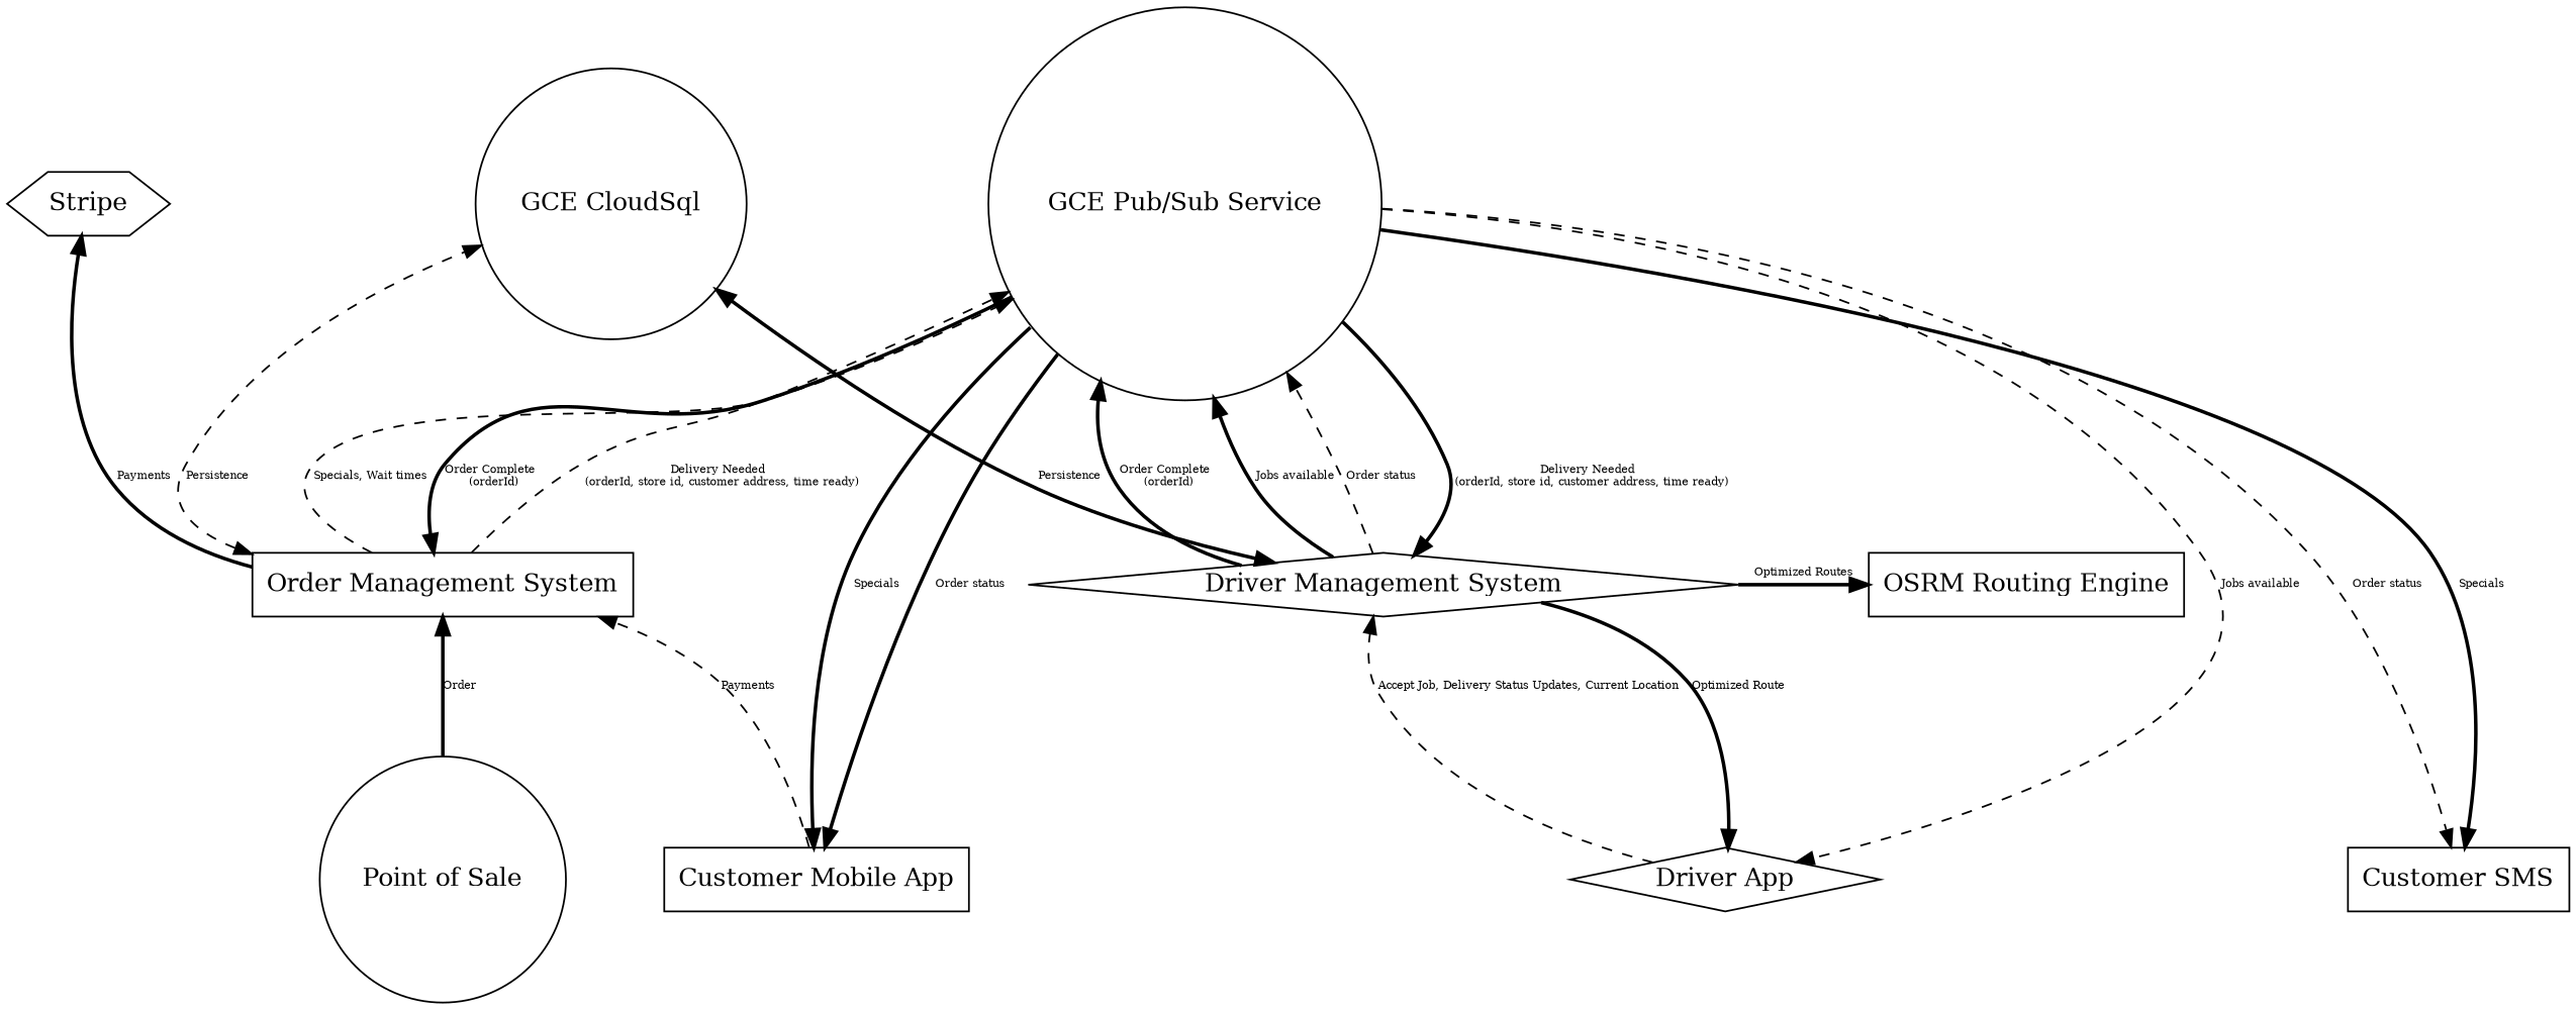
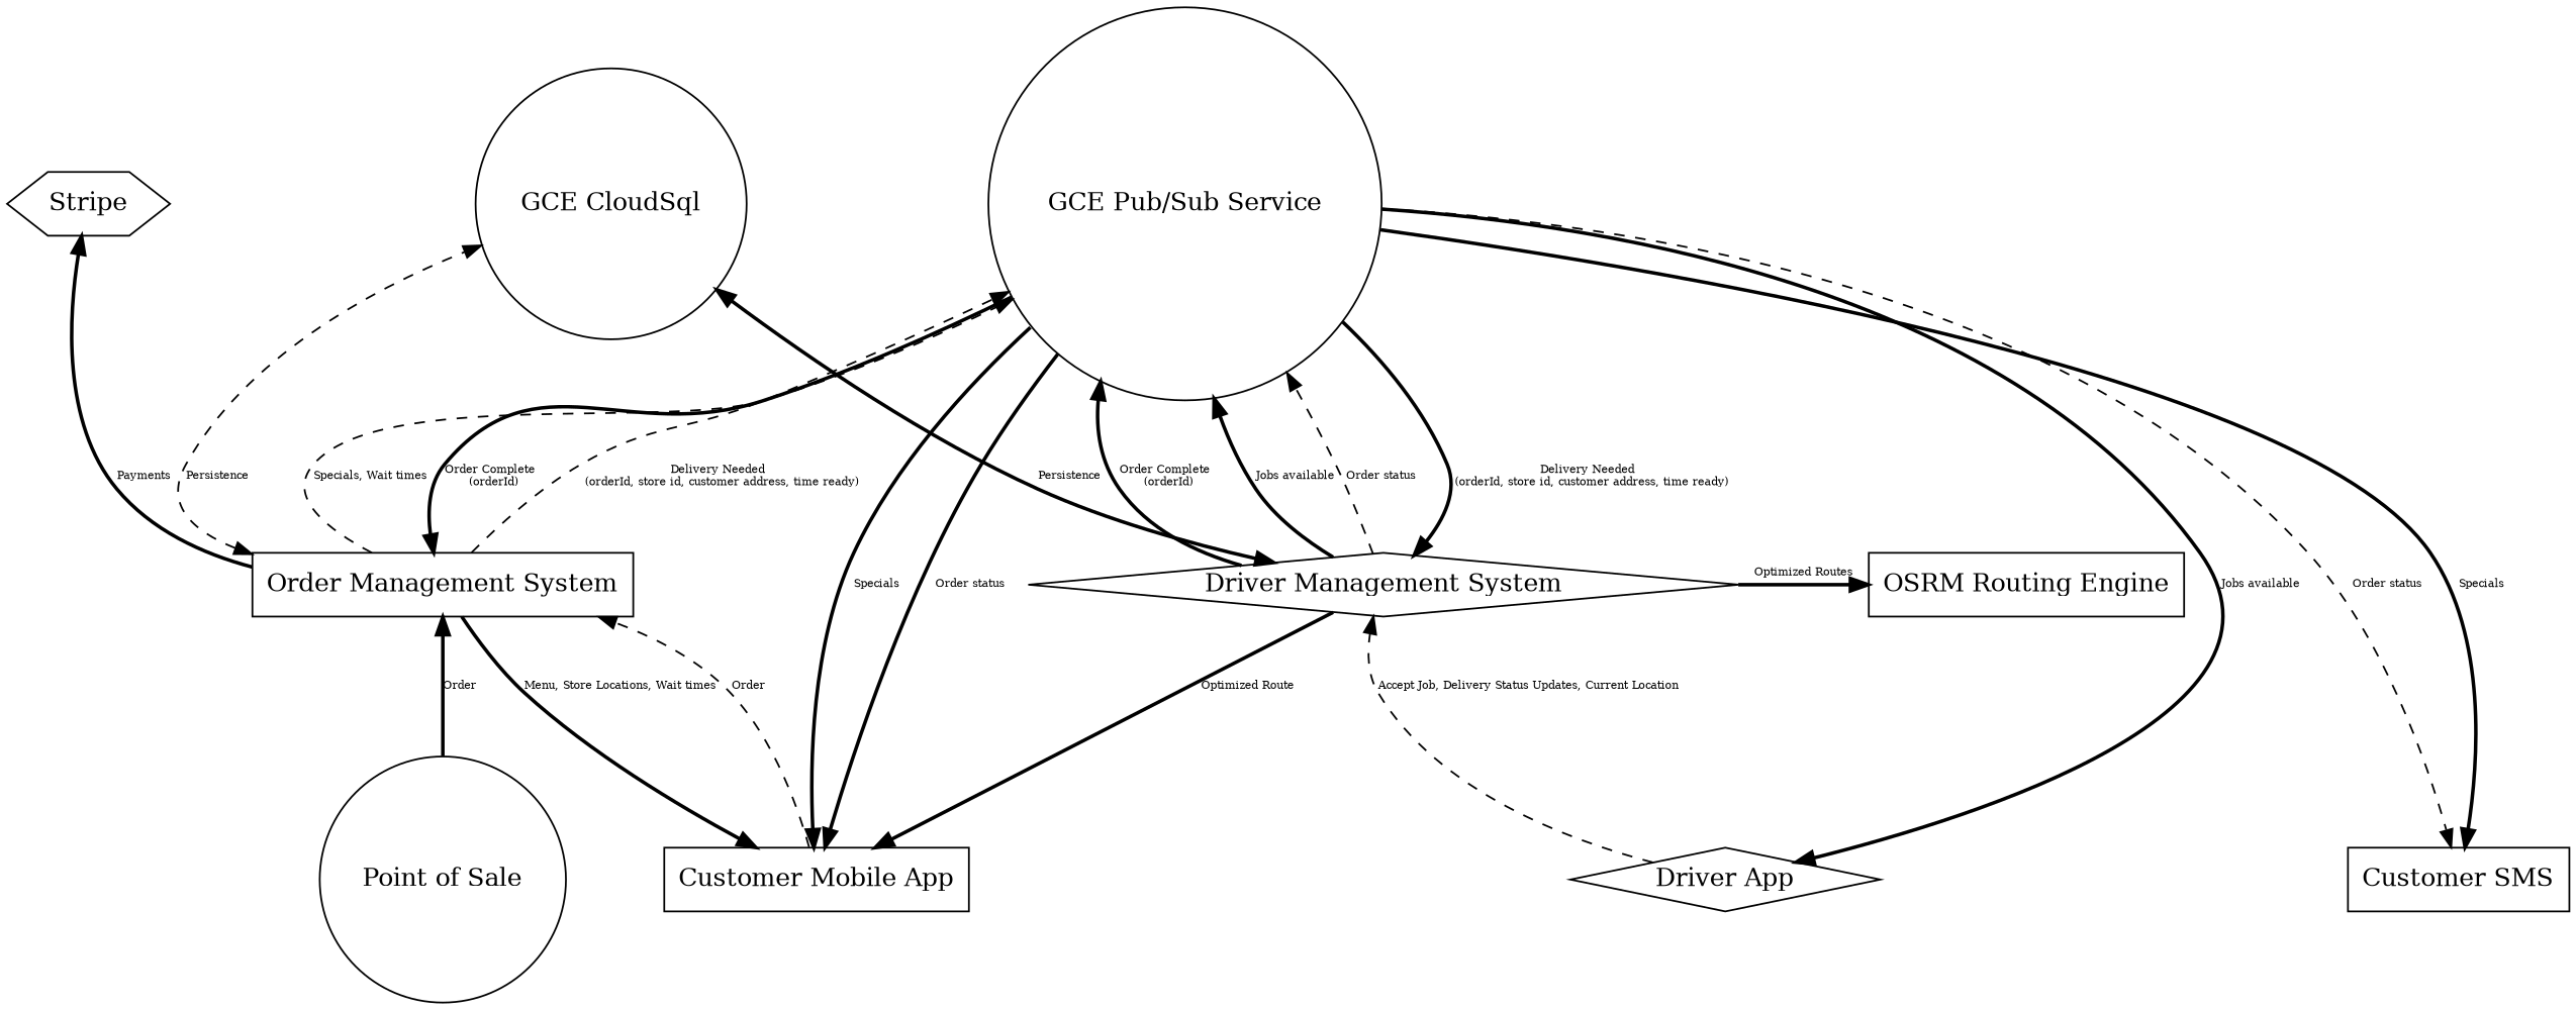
  digraph {
    ranksep=1
    node [shape=box]
    edge [fontsize=6 style=bold]
    n1 [label="GCE CloudSql" shape=circle]
    n2 [label="GCE Pub/Sub Service" shape=circle]
    n3 [label=Stripe shape=hexagon]
    n4 [label="Driver Management System" shape=diamond]
    n5 [label="Order Management System"]
    n6 [label="OSRM Routing Engine"]
    n7 [label="Customer Mobile App"]
    n8 [label="Customer SMS"]
    n9 [label="Driver App" shape=diamond]
    n10 [label="Point of Sale" shape=circle]
    subgraph sub_1 {
      rank=min
      n1
      n2
      n3
    }
    subgraph sub_2 {
      rank=same
      n4
      n5
      n6
    }
    subgraph sub_3 {
      rank=max
      n7
      n8
      n9
      n10
    }
    n2 -> n4 [label="Delivery Needed \n (orderId, store id, customer address, time ready)"]
    n2 -> n5 [label="Order Complete \n (orderId)"]
    n2 -> n7 [label="Order status"]
    n2 -> n7 [label=Specials]
    n2 -> n8 [label="Order status" style=dashed]
    n2 -> n8 [label=Specials]
-   n2 -> n9 [label="Jobs available" style=dashed]
+   n2 -> n9 [label="Jobs available"]
    n4 -> n1 [dir=both label=Persistence]
    n4 -> n2 [label="Order Complete \n (orderId)"]
    n4 -> n2 [label="Jobs available"]
    n4 -> n2 [label="Order status" style=dashed]
    n4 -> n6 [label="Optimized Routes"]
-   n4 -> n9 [label="Optimized Route"]
+   n4 -> n7 [label="Optimized Route"]
    n5 -> n1 [dir=both label=Persistence style=dashed]
    n5 -> n2 [label="Delivery Needed \n (orderId, store id, customer address, time ready)" style=dashed]
    n5 -> n2 [label="Specials, Wait times" style=dashed]
    n5 -> n3 [label=Payments]
-   n7 -> n5 [label=Payments style=dashed]
+   n5 -> n7 [label="Menu, Store Locations, Wait times"]
+   n7 -> n5 [label=Order style=dashed]
    n9 -> n4 [label="Accept Job, Delivery Status Updates, Current Location" style=dashed]
    n10 -> n5 [label=Order]
  }
